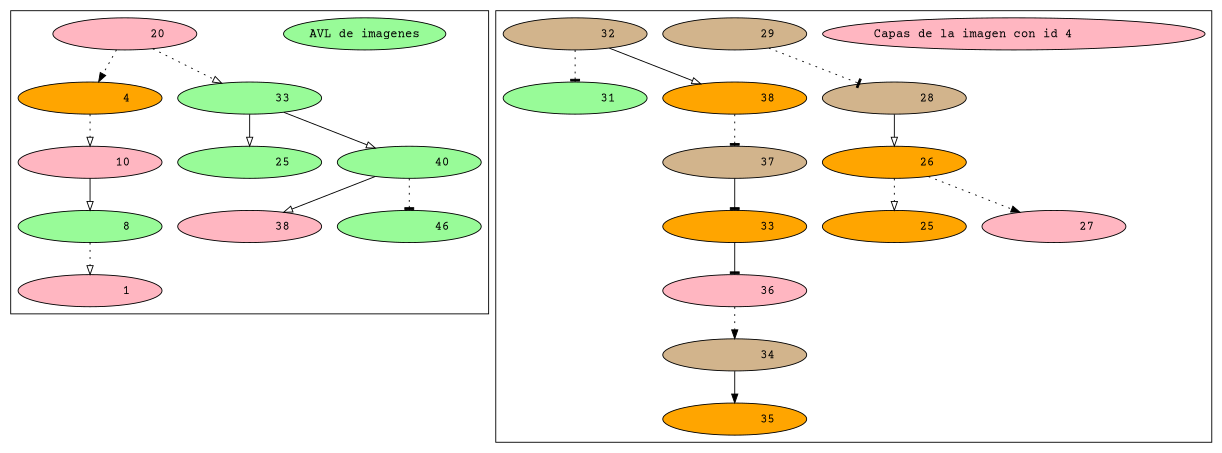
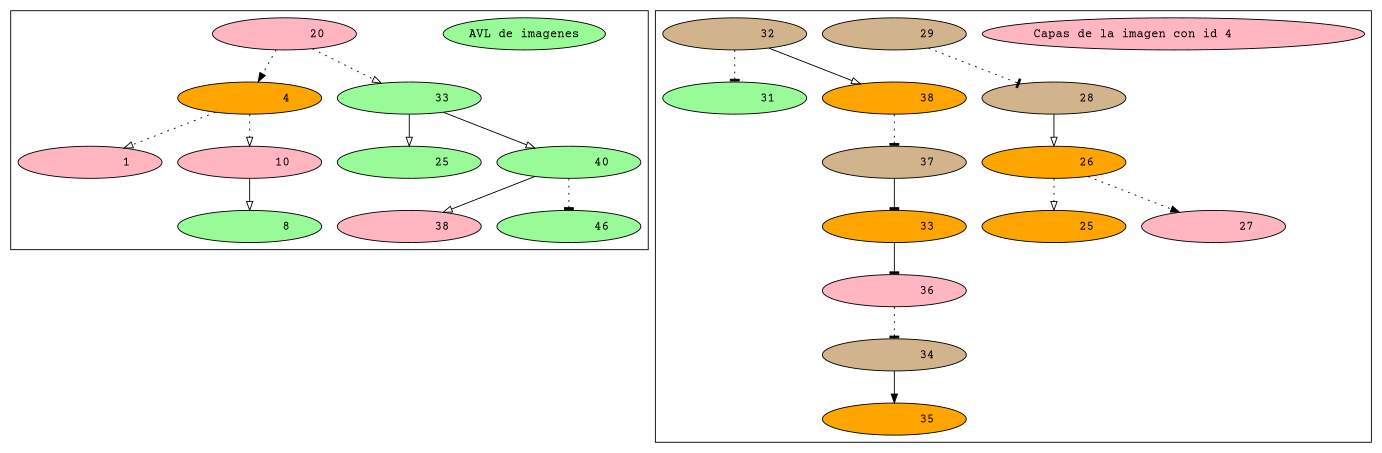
  digraph {
    fontname="Courier Prime"
    node [fillcolor=palegreen fontname="Courier Prime" style=filled]
    edge [arrowhead=onormal fontname="Courier Prime" style=dotted]
    n1 [label="AVL de imagenes"]
    n2 [fillcolor=lightpink label="          20 "]
    n3 [fillcolor=orange label="           4 "]
    n4 [label="          33 "]
    n5 [fillcolor=lightpink label="           1 "]
    n6 [fillcolor=lightpink label="          10 "]
    n7 [label="          25 "]
    n8 [label="          40 "]
    n9 [label="           8 "]
    n10 [fillcolor=lightpink label="          38 "]
    n11 [label="          46 "]
    n12 [fillcolor=lightpink label="Capas de la imagen con id 4           "]
    n13 [fillcolor=tan label="          29 "]
    n14 [fillcolor=tan label="          28 "]
    n15 [fillcolor=orange label="          26 "]
    n16 [fillcolor=tan label="          32 "]
    n17 [fillcolor=orange label="          25 "]
    n18 [fillcolor=lightpink label="          27 "]
    n19 [label="          31 "]
    n20 [fillcolor=orange label="          38 "]
    n21 [fillcolor=tan label="          37 "]
    n22 [fillcolor=orange label="          33 "]
    n23 [fillcolor=lightpink label="          36 "]
    n24 [fillcolor=tan label="          34 "]
    n25 [fillcolor=orange label="          35 "]
    subgraph cluster_1 {
      n1
      n2
      n3
      n4
      n5
      n6
      n7
      n8
      n9
      n10
      n11
    }
    subgraph cluster_2 {
      n12
      n13
      n14
      n15
      n16
      n17
      n18
      n19
      n20
      n21
      n22
      n23
      n24
      n25
    }
    n2 -> n3 [arrowhead=normal]
    n2 -> n4
-   n9 -> n5
+   n3 -> n5
    n3 -> n6
    n4 -> n7 [style=solid]
    n4 -> n8 [style=solid]
    n6 -> n9 [style=solid]
    n8 -> n10 [style=solid]
    n8 -> n11 [arrowhead=tee]
    n13 -> n14 [arrowhead=tee]
    n14 -> n15 [style=solid]
    n15 -> n17
    n15 -> n18 [arrowhead=normal]
    n16 -> n19 [arrowhead=tee]
    n16 -> n20 [style=solid]
    n20 -> n21 [arrowhead=tee]
    n21 -> n22 [arrowhead=tee style=solid]
    n22 -> n23 [arrowhead=tee style=solid]
-   n23 -> n24 [arrowhead=normal]
+   n23 -> n24 [arrowhead=tee]
    n24 -> n25 [arrowhead=normal style=solid]
  }
